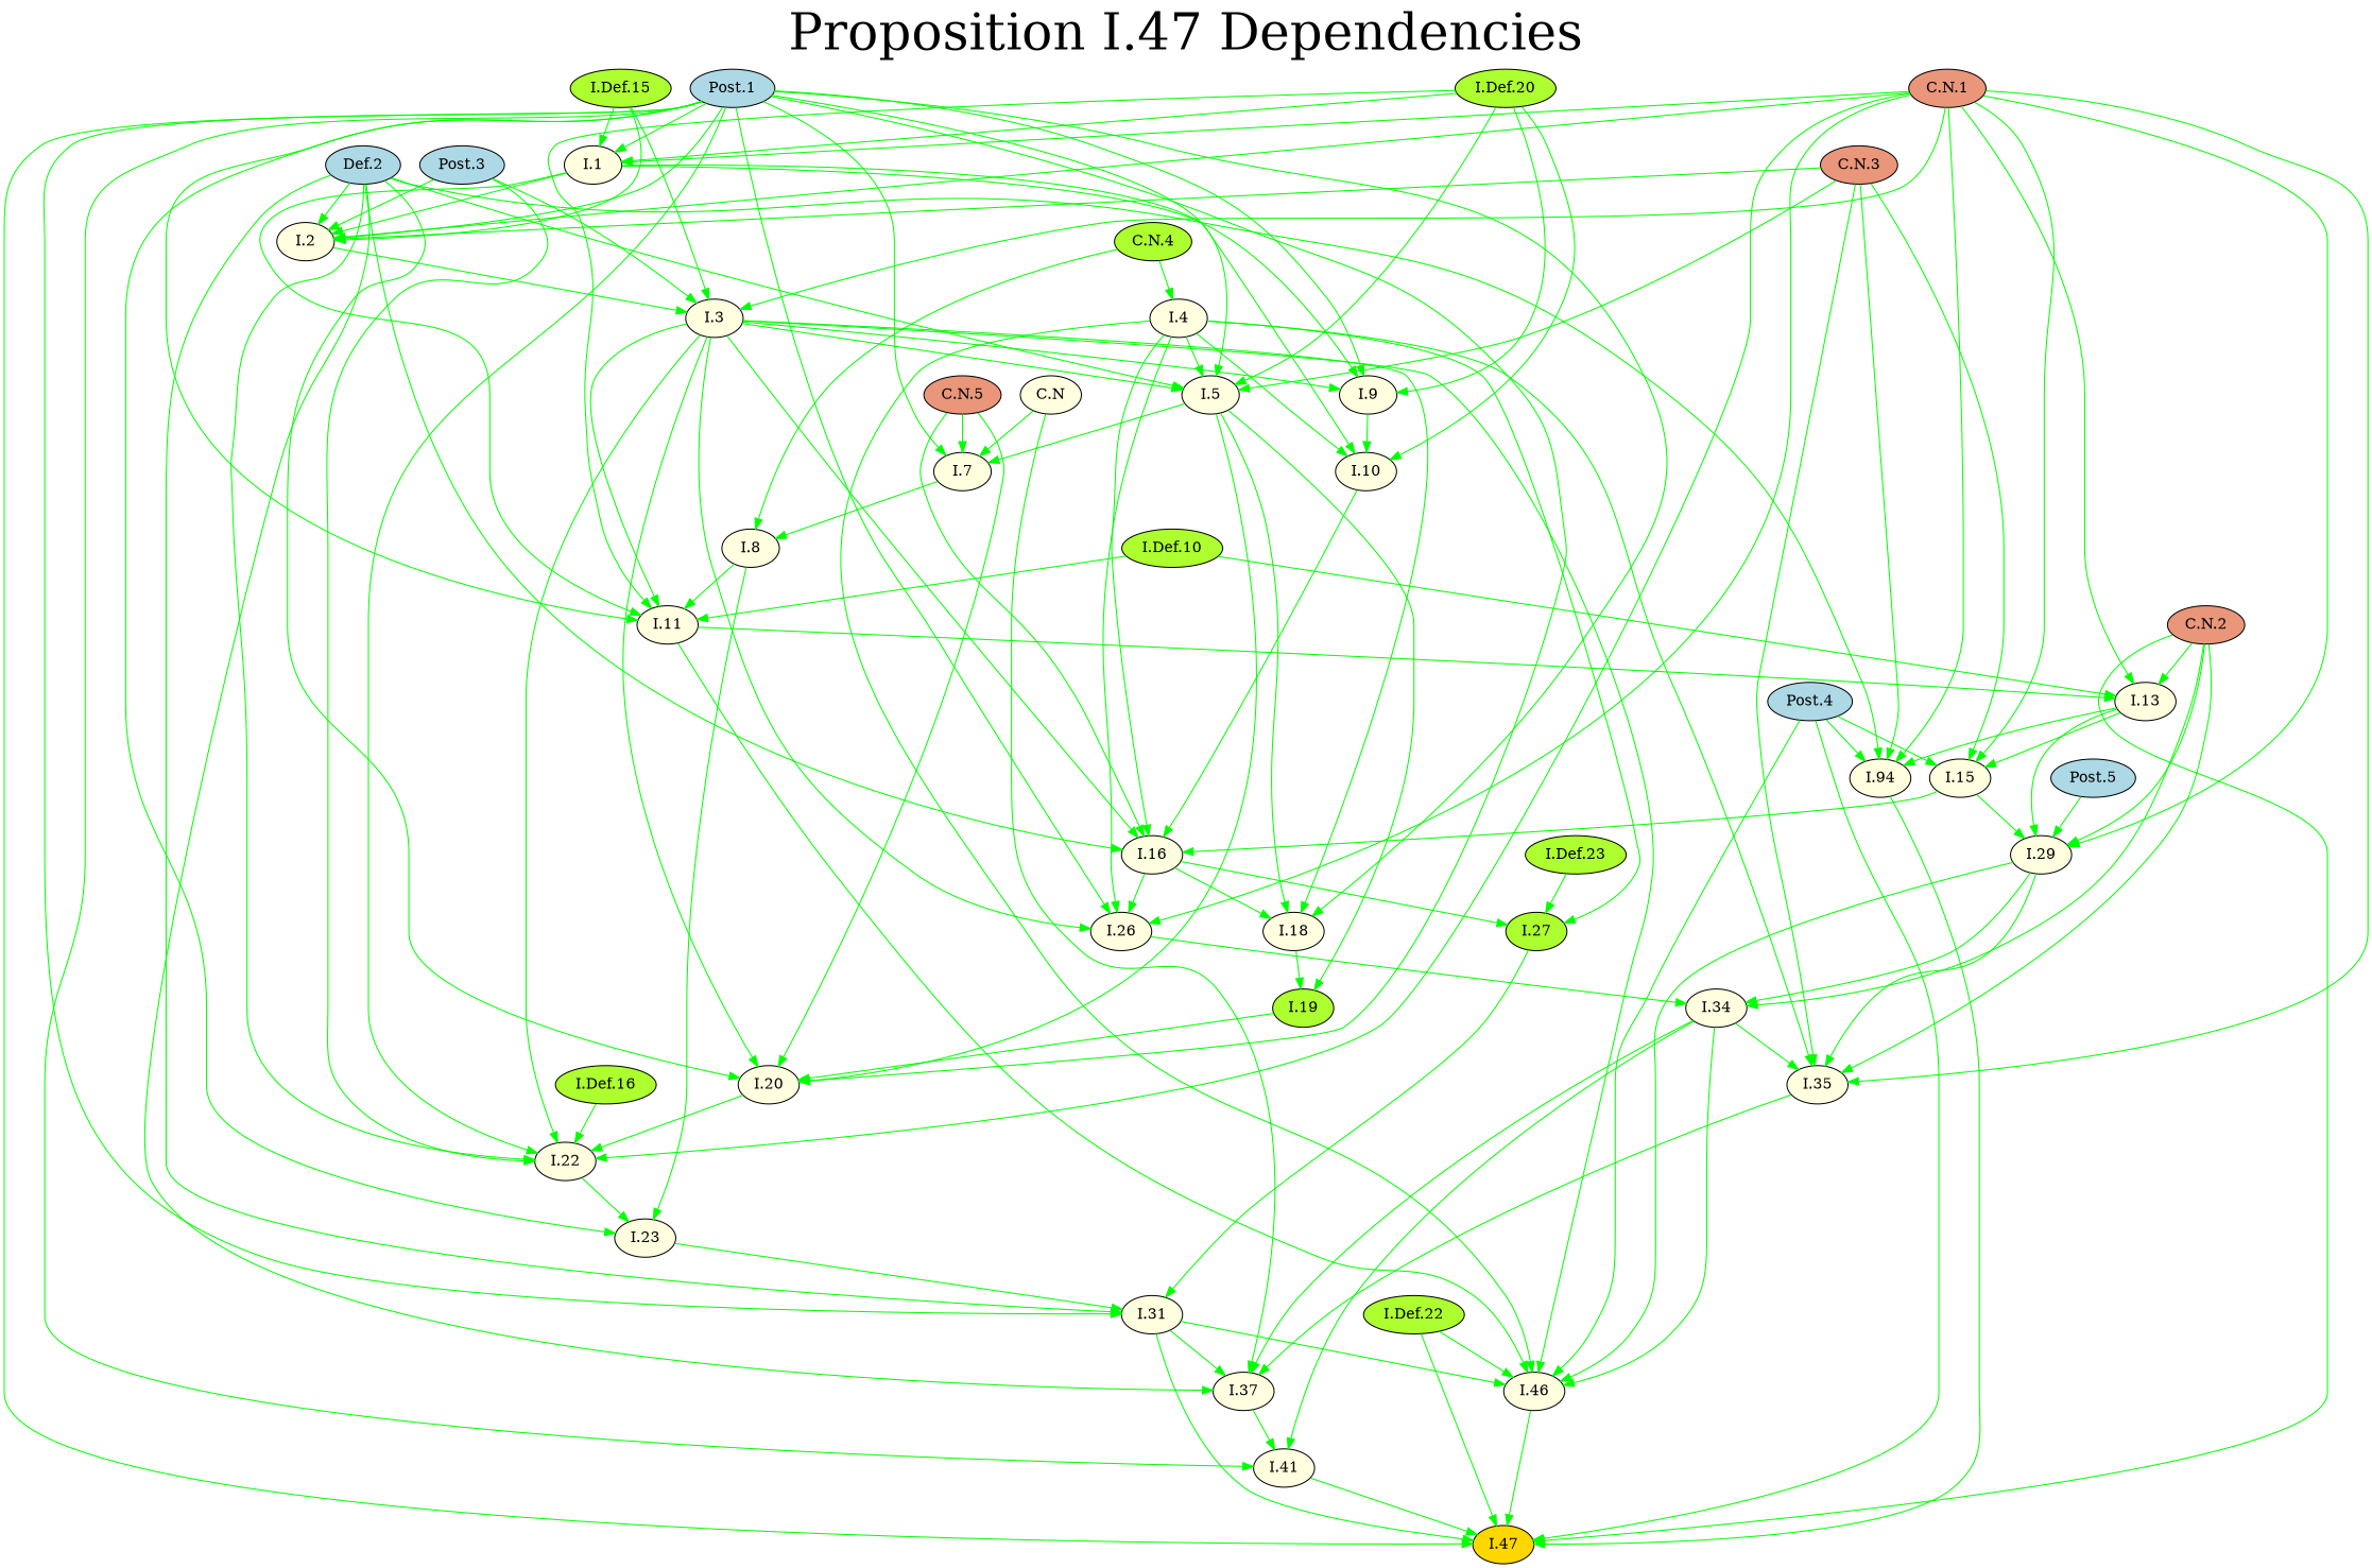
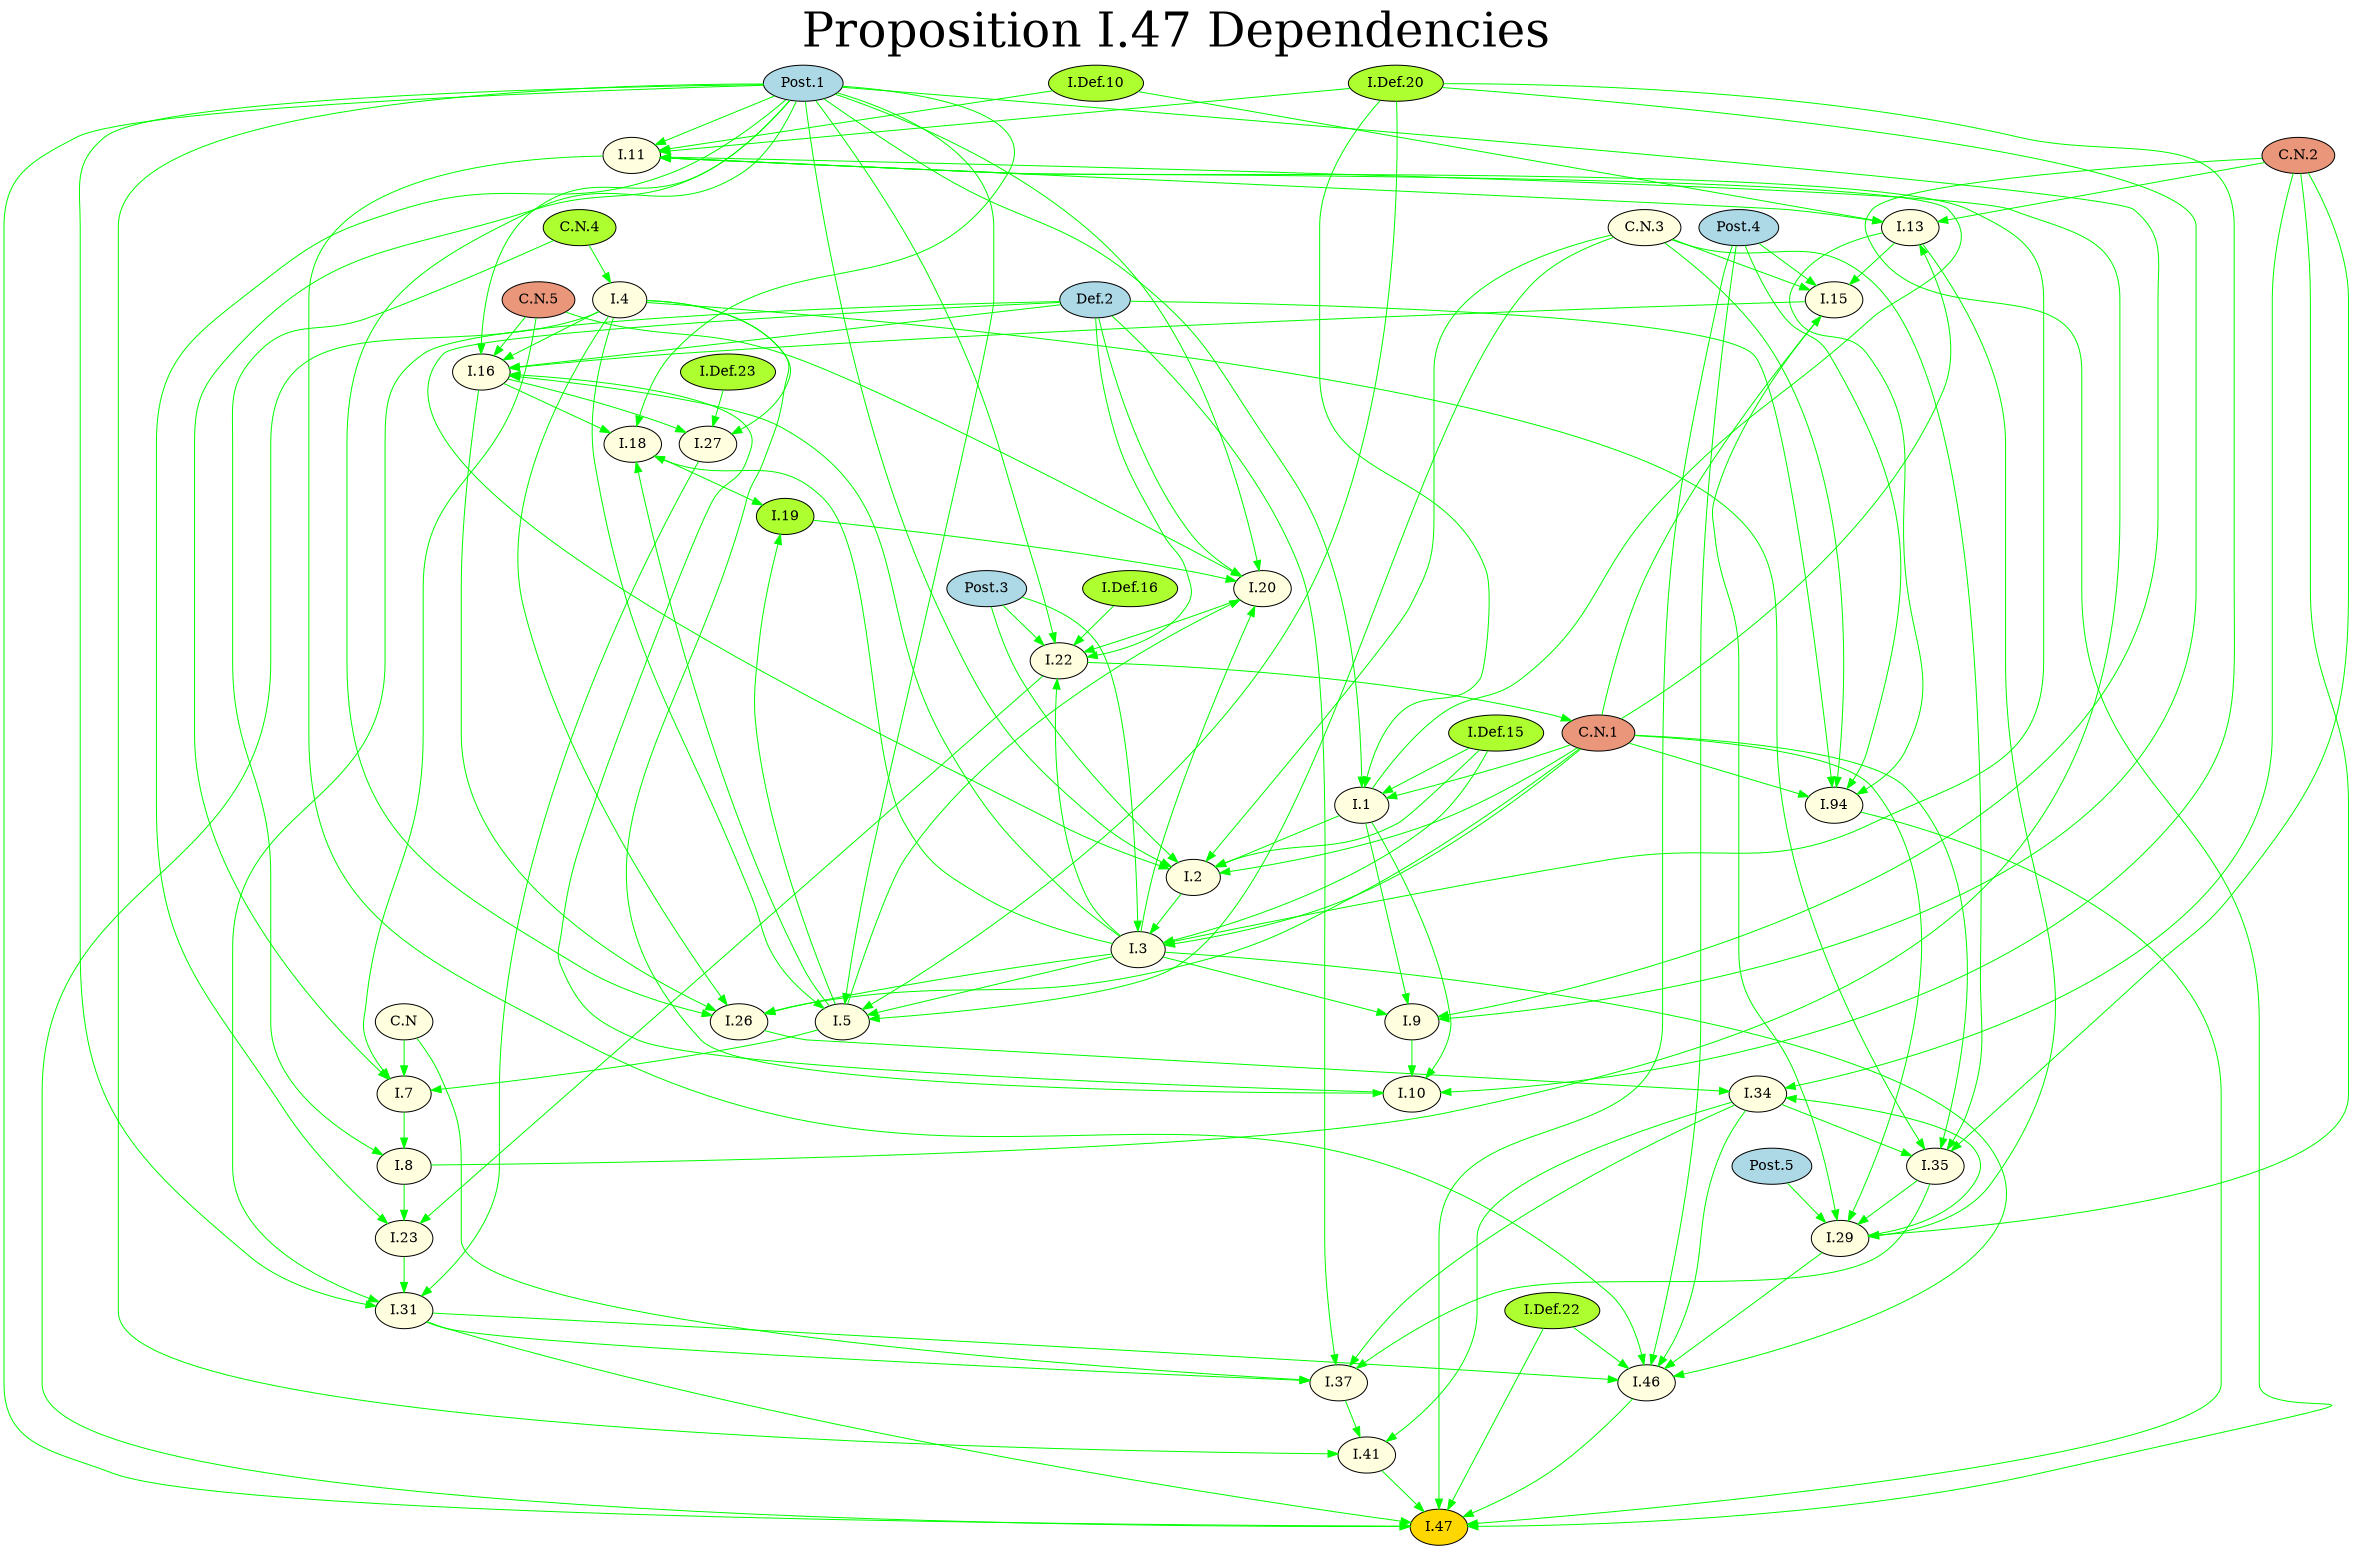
  digraph {
    fontsize=16
    label=<<FONT COLOR="BLACK" POINT-SIZE="48.0">Proposition I.47 Dependencies</FONT>>
    labelloc=t
    ordering=out
    rankdir=TB
    node [fillcolor=lightyellow shape=oval style=filled]
    edge [color=green]
    "Post.1" [fillcolor=lightblue]
    "I.47" [fillcolor=gold]
    "I.31"
    "I.41"
    "I.11"
    "I.23"
    "I.1"
    "I.2"
    "I.16"
    "I.22"
    "I.26"
    "I.7"
    "I.20"
    "I.5"
    "I.9"
    "I.18"
    "I.37"
    "I.46"
    "I.13"
    "I.10"
    "I.3"
-   "I.27" [fillcolor=greenyellow]
+   "I.27"
    "I.34"
    "I.8"
    "I.19" [fillcolor=greenyellow]
    n26 [fillcolor=lightblue label="Def.2"]
    n27 [label="I.94"]
    "Post.3" [fillcolor=lightblue]
    "Post.4" [fillcolor=lightblue]
    "I.15"
    "I.29"
    "Post.5" [fillcolor=lightblue]
    "I.35"
    "C.N"
    "C.N.1" [fillcolor=darksalmon]
    "C.N.2" [fillcolor=darksalmon]
-   "C.N.3" [fillcolor=darksalmon]
+   "C.N.3"
    "C.N.4" [fillcolor=greenyellow]
    "I.4"
    "C.N.5" [fillcolor=darksalmon]
    "I.Def.22" [fillcolor=greenyellow]
    "I.Def.15" [fillcolor=greenyellow]
    "I.Def.20" [fillcolor=greenyellow]
    "I.Def.10" [fillcolor=greenyellow]
    "I.Def.23" [fillcolor=greenyellow]
    "I.Def.16" [fillcolor=greenyellow]
    "Post.1" -> "I.47"
    "Post.1" -> "I.31"
    "Post.1" -> "I.41"
    "Post.1" -> "I.11"
    "Post.1" -> "I.23"
    "Post.1" -> "I.1"
    "Post.1" -> "I.2"
+   "Post.1" -> "I.16"
    "Post.1" -> "I.22"
    "Post.1" -> "I.26"
    "Post.1" -> "I.7"
    "Post.1" -> "I.20"
    "Post.1" -> "I.5"
    "Post.1" -> "I.9"
    "Post.1" -> "I.18"
    "I.31" -> "I.47"
    "I.31" -> "I.37"
    "I.31" -> "I.46"
    "I.41" -> "I.47"
    "I.11" -> "I.46"
    "I.11" -> "I.13"
    "I.23" -> "I.31"
    "I.1" -> "I.11"
    "I.1" -> "I.2"
    "I.1" -> "I.9"
    "I.1" -> "I.10"
    "I.2" -> "I.3"
    "I.16" -> "I.26"
    "I.16" -> "I.18"
    "I.16" -> "I.27"
    "I.22" -> "I.23"
    "I.26" -> "I.34"
    "I.7" -> "I.8"
    "I.20" -> "I.22"
    "I.5" -> "I.7"
    "I.5" -> "I.20"
    "I.5" -> "I.18"
    "I.5" -> "I.19"
    "I.9" -> "I.10"
    "I.18" -> "I.19"
    "I.37" -> "I.41"
    "I.46" -> "I.47"
    "I.13" -> n27
    "I.13" -> "I.15"
    "I.13" -> "I.29"
    "I.10" -> "I.16"
    "I.3" -> "I.11"
    "I.3" -> "I.16"
    "I.3" -> "I.22"
    "I.3" -> "I.26"
    "I.3" -> "I.20"
    "I.3" -> "I.5"
    "I.3" -> "I.9"
    "I.3" -> "I.18"
    "I.3" -> "I.46"
    "I.27" -> "I.31"
    "I.34" -> "I.41"
    "I.34" -> "I.37"
    "I.34" -> "I.46"
    "I.34" -> "I.35"
    "I.8" -> "I.11"
    "I.8" -> "I.23"
    "I.19" -> "I.20"
    n26 -> "I.31"
    n26 -> "I.2"
    n26 -> "I.16"
    n26 -> "I.22"
    n26 -> "I.20"
-   n26 -> "I.5"
    n26 -> "I.37"
    n26 -> n27
    n27 -> "I.47"
    "Post.3" -> "I.2"
    "Post.3" -> "I.22"
    "Post.3" -> "I.3"
    "Post.4" -> "I.47"
    "Post.4" -> "I.46"
    "Post.4" -> n27
    "Post.4" -> "I.15"
    "I.15" -> "I.16"
    "I.15" -> "I.29"
    "I.29" -> "I.46"
    "I.29" -> "I.34"
-   "I.29" -> "I.35"
+   "I.35" -> "I.29"
    "Post.5" -> "I.29"
    "I.35" -> "I.37"
    "C.N" -> "I.7"
    "C.N" -> "I.37"
    "C.N.1" -> "I.1"
    "C.N.1" -> "I.2"
-   "C.N.1" -> "I.22"
+   "I.22" -> "C.N.1"
    "C.N.1" -> "I.26"
    "C.N.1" -> "I.13"
    "C.N.1" -> "I.3"
    "C.N.1" -> n27
    "C.N.1" -> "I.15"
    "C.N.1" -> "I.29"
    "C.N.1" -> "I.35"
    "C.N.2" -> "I.47"
    "C.N.2" -> "I.13"
    "C.N.2" -> "I.34"
    "C.N.2" -> "I.29"
    "C.N.2" -> "I.35"
    "C.N.3" -> "I.2"
    "C.N.3" -> "I.5"
    "C.N.3" -> n27
    "C.N.3" -> "I.15"
    "C.N.3" -> "I.35"
    "C.N.4" -> "I.8"
    "C.N.4" -> "I.4"
-   "I.4" -> "I.46"
+   "I.4" -> "I.47"
    "I.4" -> "I.16"
    "I.4" -> "I.26"
    "I.4" -> "I.5"
    "I.4" -> "I.10"
    "I.4" -> "I.27"
    "I.4" -> "I.35"
    "C.N.5" -> "I.16"
    "C.N.5" -> "I.7"
    "C.N.5" -> "I.20"
    "I.Def.22" -> "I.47"
    "I.Def.22" -> "I.46"
    "I.Def.15" -> "I.1"
    "I.Def.15" -> "I.2"
    "I.Def.15" -> "I.3"
    "I.Def.20" -> "I.11"
    "I.Def.20" -> "I.1"
    "I.Def.20" -> "I.5"
    "I.Def.20" -> "I.9"
    "I.Def.20" -> "I.10"
    "I.Def.10" -> "I.11"
    "I.Def.10" -> "I.13"
    "I.Def.23" -> "I.27"
    "I.Def.16" -> "I.22"
  }
